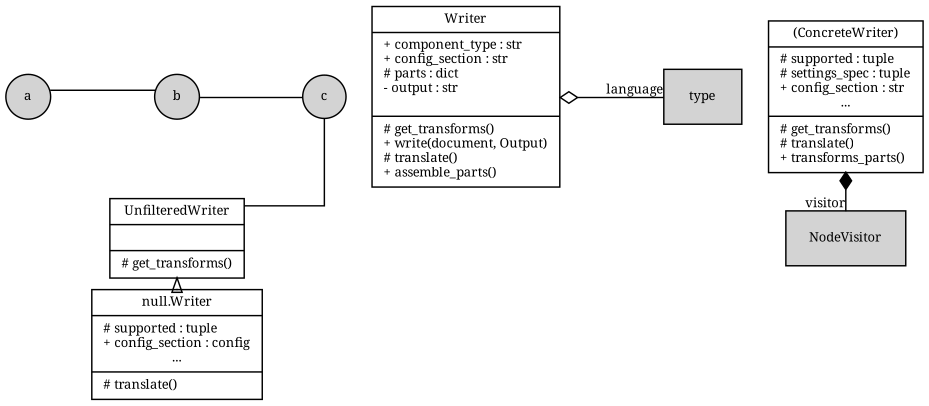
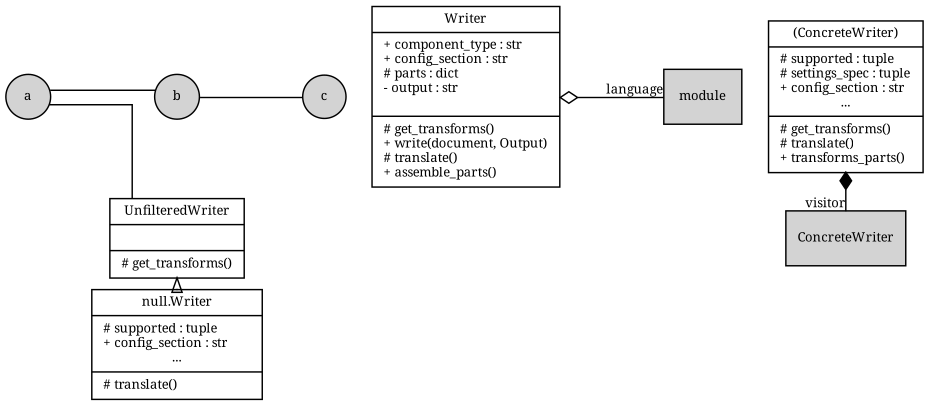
  digraph {
    fontname="Noto Serif"
    fontsize=9
    ranksep=0.03
    splines=ortho
    node [fillcolor=lightgrey fontname="Noto Serif" fontsize=9 shape=record style=filled]
    edge [arrowtail=none dir=none fontname="Noto Serif" fontsize=9]
    a [height=0 shape=circle width=0]
    b [height=0 shape=circle width=0]
    c [height=0 shape=circle width=0]
    n4 [label="{UnfilteredWriter\n        |\n        |# get_transforms()\l}" fillcolor="" style=""]
    n5 [label="{Writer\n        |+ component_type : str\l+ config_section : str\l# parts : dict\l- output : str\l\n        |# get_transforms()\l+ write(document, Output)\l# translate()\l+ assemble_parts()\l}" fillcolor="" style=""]
-   module [label=type]
-   n7 [label="{null.Writer\n        |# supported : tuple\l+ config_section : config\l...\n        |# translate()\l}" fillcolor="" style=""]
+   module
+   n7 [label="{null.Writer\n        |# supported : tuple\l+ config_section : str\l...\n        |# translate()\l}" fillcolor="" style=""]
    n8 [label="{(ConcreteWriter)\n        |# supported : tuple\l# settings_spec : tuple\l+ config_section : str\l...\n        |# get_transforms()\l# translate()\l+ transforms_parts()\l}" fillcolor="" style=""]
-   NodeVisitor [rank=min]
+   NodeVisitor [rank=min label=ConcreteWriter]
    subgraph sub_1 {
      rank=same
      a
      b
      c
    }
    a -> b [arrowhead=none constrained=false minlen=4]
-   c -> n4 [arrowhead=none]
+   a -> n4 [arrowhead=none]
    b -> c [arrowhead=none constrained=false minlen=4]
    n4 -> n7 [arrowtail=empty dir=back]
    n5 -> module [arrowtail=ediamond constraint=false dir=back headlabel=" language" minlen=4.0]
    n8 -> NodeVisitor [arrowtail=diamond dir=back headlabel=visitor]
  }
